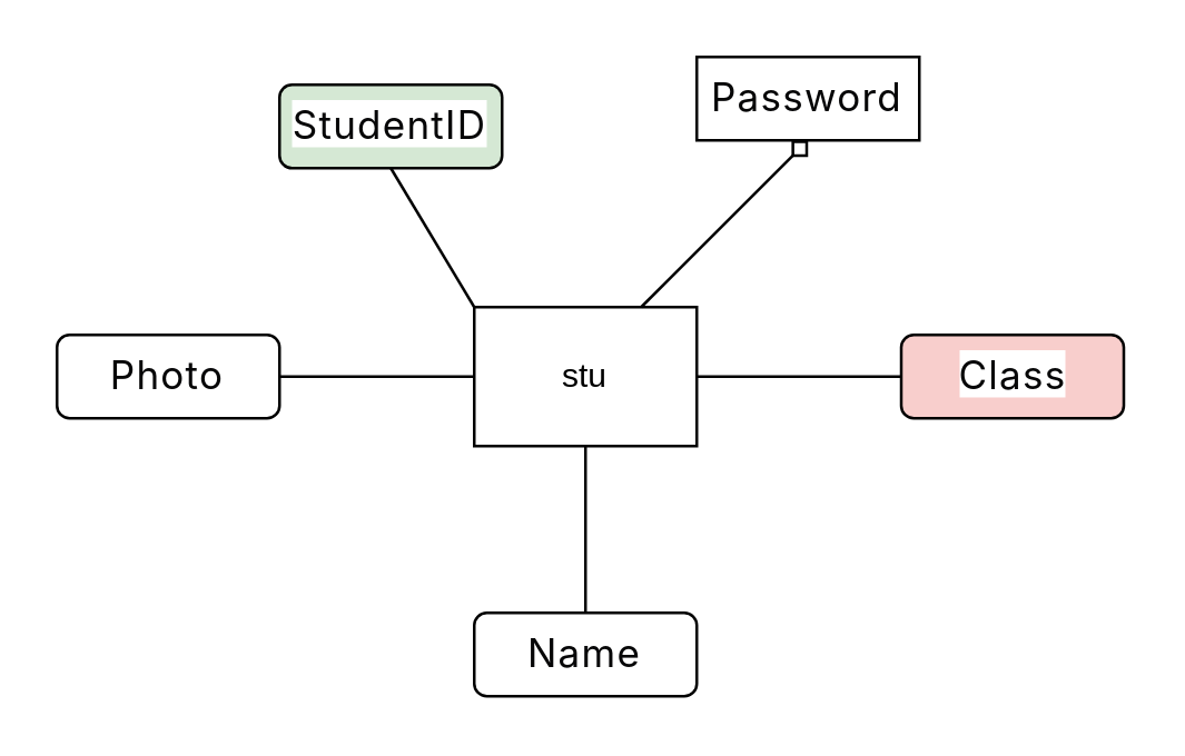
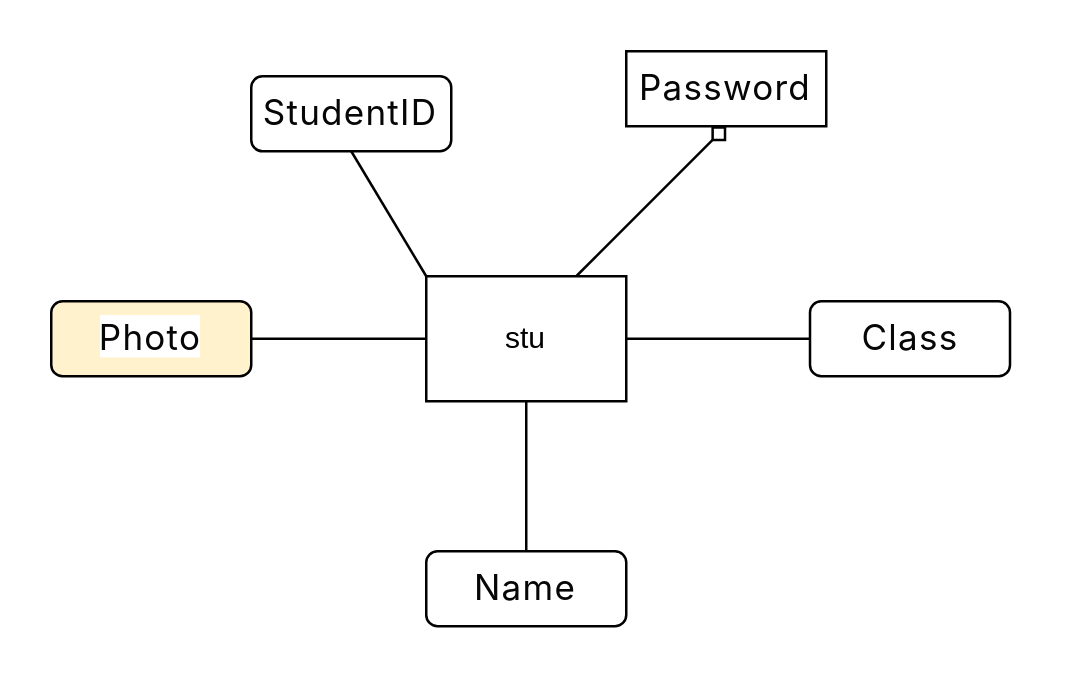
  <mxCell id="0" />
  <mxCell id="1" parent="0" />
  <mxCell id="2" style="edgeStyle=none;rounded=0;orthogonalLoop=1;jettySize=auto;html=1;exitX=1;exitY=0.5;exitDx=0;exitDy=0;entryX=0;entryY=0.5;entryDx=0;entryDy=0;strokeColor=default;align=center;verticalAlign=middle;fontFamily=Helvetica;fontSize=11;fontColor=default;labelBackgroundColor=default;endArrow=none;endFill=0;" edge="1" parent="1" source="4" target="8"><mxGeometry relative="1" as="geometry" /></mxCell>
  <mxCell id="3" style="edgeStyle=none;rounded=0;orthogonalLoop=1;jettySize=auto;html=1;exitX=0.5;exitY=1;exitDx=0;exitDy=0;entryX=0.5;entryY=0;entryDx=0;entryDy=0;strokeColor=default;align=center;verticalAlign=middle;fontFamily=Helvetica;fontSize=11;fontColor=default;labelBackgroundColor=default;endArrow=none;endFill=0;" edge="1" parent="1" source="4" target="7"><mxGeometry relative="1" as="geometry" /></mxCell>
  <mxCell id="4" value="stu" style="rounded=0;whiteSpace=wrap;html=1;" vertex="1" parent="1"><mxGeometry x="170" y="110" width="80" height="50" as="geometry" /></mxCell>
  <mxCell id="5" style="rounded=0;orthogonalLoop=1;jettySize=auto;html=1;exitX=0.5;exitY=1;exitDx=0;exitDy=0;entryX=0;entryY=0;entryDx=0;entryDy=0;endArrow=none;endFill=0;" edge="1" parent="1" source="6" target="4"><mxGeometry relative="1" as="geometry" /></mxCell>
- <mxCell id="6" value="&lt;span style=&quot;color: rgb(6, 6, 7); font-family: -apple-system, blinkmacsystemfont, &amp;quot;Helvetica Neue&amp;quot;, helvetica, &amp;quot;segoe ui&amp;quot;, arial, roboto, &amp;quot;PingFang SC&amp;quot;, miui, &amp;quot;Hiragino Sans GB&amp;quot;, &amp;quot;Microsoft Yahei&amp;quot;, sans-serif; font-size: 14px; letter-spacing: 0.5px; text-align: left; background-color: rgb(255, 255, 255);&quot;&gt;StudentID&lt;/span&gt;" style="rounded=1;whiteSpace=wrap;html=1;fillColor=#d5e8d4;" vertex="1" parent="1"><mxGeometry x="100" y="30" width="80" height="30" as="geometry" /></mxCell>
+ <mxCell id="6" value="&lt;span style=&quot;color: rgb(6, 6, 7); font-family: -apple-system, blinkmacsystemfont, &amp;quot;Helvetica Neue&amp;quot;, helvetica, &amp;quot;segoe ui&amp;quot;, arial, roboto, &amp;quot;PingFang SC&amp;quot;, miui, &amp;quot;Hiragino Sans GB&amp;quot;, &amp;quot;Microsoft Yahei&amp;quot;, sans-serif; font-size: 14px; letter-spacing: 0.5px; text-align: left; background-color: rgb(255, 255, 255);&quot;&gt;StudentID&lt;/span&gt;" style="rounded=1;whiteSpace=wrap;html=1;" vertex="1" parent="1"><mxGeometry x="100" y="30" width="80" height="30" as="geometry" /></mxCell>
  <mxCell id="7" value="&lt;span style=&quot;color: rgb(6, 6, 7); font-family: -apple-system, blinkmacsystemfont, &amp;quot;Helvetica Neue&amp;quot;, helvetica, &amp;quot;segoe ui&amp;quot;, arial, roboto, &amp;quot;PingFang SC&amp;quot;, miui, &amp;quot;Hiragino Sans GB&amp;quot;, &amp;quot;Microsoft Yahei&amp;quot;, sans-serif; font-size: 14px; letter-spacing: 0.5px; text-align: left; background-color: rgb(255, 255, 255);&quot;&gt;Name&lt;/span&gt;" style="rounded=1;whiteSpace=wrap;html=1;" vertex="1" parent="1"><mxGeometry x="170" y="220" width="80" height="30" as="geometry" /></mxCell>
- <mxCell id="8" value="&lt;span style=&quot;color: rgb(6, 6, 7); font-family: -apple-system, blinkmacsystemfont, &amp;quot;Helvetica Neue&amp;quot;, helvetica, &amp;quot;segoe ui&amp;quot;, arial, roboto, &amp;quot;PingFang SC&amp;quot;, miui, &amp;quot;Hiragino Sans GB&amp;quot;, &amp;quot;Microsoft Yahei&amp;quot;, sans-serif; font-size: 14px; letter-spacing: 0.5px; text-align: left; background-color: rgb(255, 255, 255);&quot;&gt;Class&lt;/span&gt;" style="rounded=1;whiteSpace=wrap;html=1;fillColor=#f8cecc;" vertex="1" parent="1"><mxGeometry x="323.5" y="120" width="80" height="30" as="geometry" /></mxCell>
+ <mxCell id="8" value="&lt;span style=&quot;color: rgb(6, 6, 7); font-family: -apple-system, blinkmacsystemfont, &amp;quot;Helvetica Neue&amp;quot;, helvetica, &amp;quot;segoe ui&amp;quot;, arial, roboto, &amp;quot;PingFang SC&amp;quot;, miui, &amp;quot;Hiragino Sans GB&amp;quot;, &amp;quot;Microsoft Yahei&amp;quot;, sans-serif; font-size: 14px; letter-spacing: 0.5px; text-align: left; background-color: rgb(255, 255, 255);&quot;&gt;Class&lt;/span&gt;" style="rounded=1;whiteSpace=wrap;html=1;" vertex="1" parent="1"><mxGeometry x="323.5" y="120" width="80" height="30" as="geometry" /></mxCell>
  <mxCell id="9" style="edgeStyle=none;rounded=0;orthogonalLoop=1;jettySize=auto;html=1;exitX=1;exitY=0.5;exitDx=0;exitDy=0;entryX=0;entryY=0.5;entryDx=0;entryDy=0;strokeColor=default;align=center;verticalAlign=middle;fontFamily=Helvetica;fontSize=11;fontColor=default;labelBackgroundColor=default;endArrow=none;endFill=0;" edge="1" parent="1" source="10" target="4"><mxGeometry relative="1" as="geometry" /></mxCell>
- <mxCell id="10" value="&lt;span style=&quot;color: rgb(6, 6, 7); font-family: -apple-system, blinkmacsystemfont, &amp;quot;Helvetica Neue&amp;quot;, helvetica, &amp;quot;segoe ui&amp;quot;, arial, roboto, &amp;quot;PingFang SC&amp;quot;, miui, &amp;quot;Hiragino Sans GB&amp;quot;, &amp;quot;Microsoft Yahei&amp;quot;, sans-serif; font-size: 14px; letter-spacing: 0.5px; text-align: left; background-color: rgb(255, 255, 255);&quot;&gt;Photo&lt;/span&gt;" style="rounded=1;whiteSpace=wrap;html=1;" vertex="1" parent="1"><mxGeometry x="20" y="120" width="80" height="30" as="geometry" /></mxCell>
+ <mxCell id="10" value="&lt;span style=&quot;color: rgb(6, 6, 7); font-family: -apple-system, blinkmacsystemfont, &amp;quot;Helvetica Neue&amp;quot;, helvetica, &amp;quot;segoe ui&amp;quot;, arial, roboto, &amp;quot;PingFang SC&amp;quot;, miui, &amp;quot;Hiragino Sans GB&amp;quot;, &amp;quot;Microsoft Yahei&amp;quot;, sans-serif; font-size: 14px; letter-spacing: 0.5px; text-align: left; background-color: rgb(255, 255, 255);&quot;&gt;Photo&lt;/span&gt;" style="rounded=1;whiteSpace=wrap;html=1;fillColor=#fff2cc;" vertex="1" parent="1"><mxGeometry x="20" y="120" width="80" height="30" as="geometry" /></mxCell>
  <mxCell id="11" value="&lt;div style=&quot;text-align: left;&quot;&gt;&lt;font face=&quot;-apple-system, blinkmacsystemfont, Helvetica Neue, helvetica, segoe ui, arial, roboto, PingFang SC, miui, Hiragino Sans GB, Microsoft Yahei, sans-serif&quot; color=&quot;#060607&quot;&gt;&lt;span style=&quot;font-size: 14px; letter-spacing: 0.5px; background-color: rgb(255, 255, 255);&quot;&gt;Password&lt;/span&gt;&lt;/font&gt;&lt;/div&gt;" style="whiteSpace=wrap;html=1;rounded=0;" vertex="1" parent="1"><mxGeometry x="250" y="20" width="80" height="30" as="geometry" /></mxCell>
  <mxCell id="12" style="rounded=0;orthogonalLoop=1;jettySize=auto;html=1;exitX=0.75;exitY=0;exitDx=0;exitDy=0;entryX=0.5;entryY=1;entryDx=0;entryDy=0;endArrow=diamond;endFill=0;" edge="1" parent="1" source="4" target="11"><mxGeometry relative="1" as="geometry" /></mxCell>
